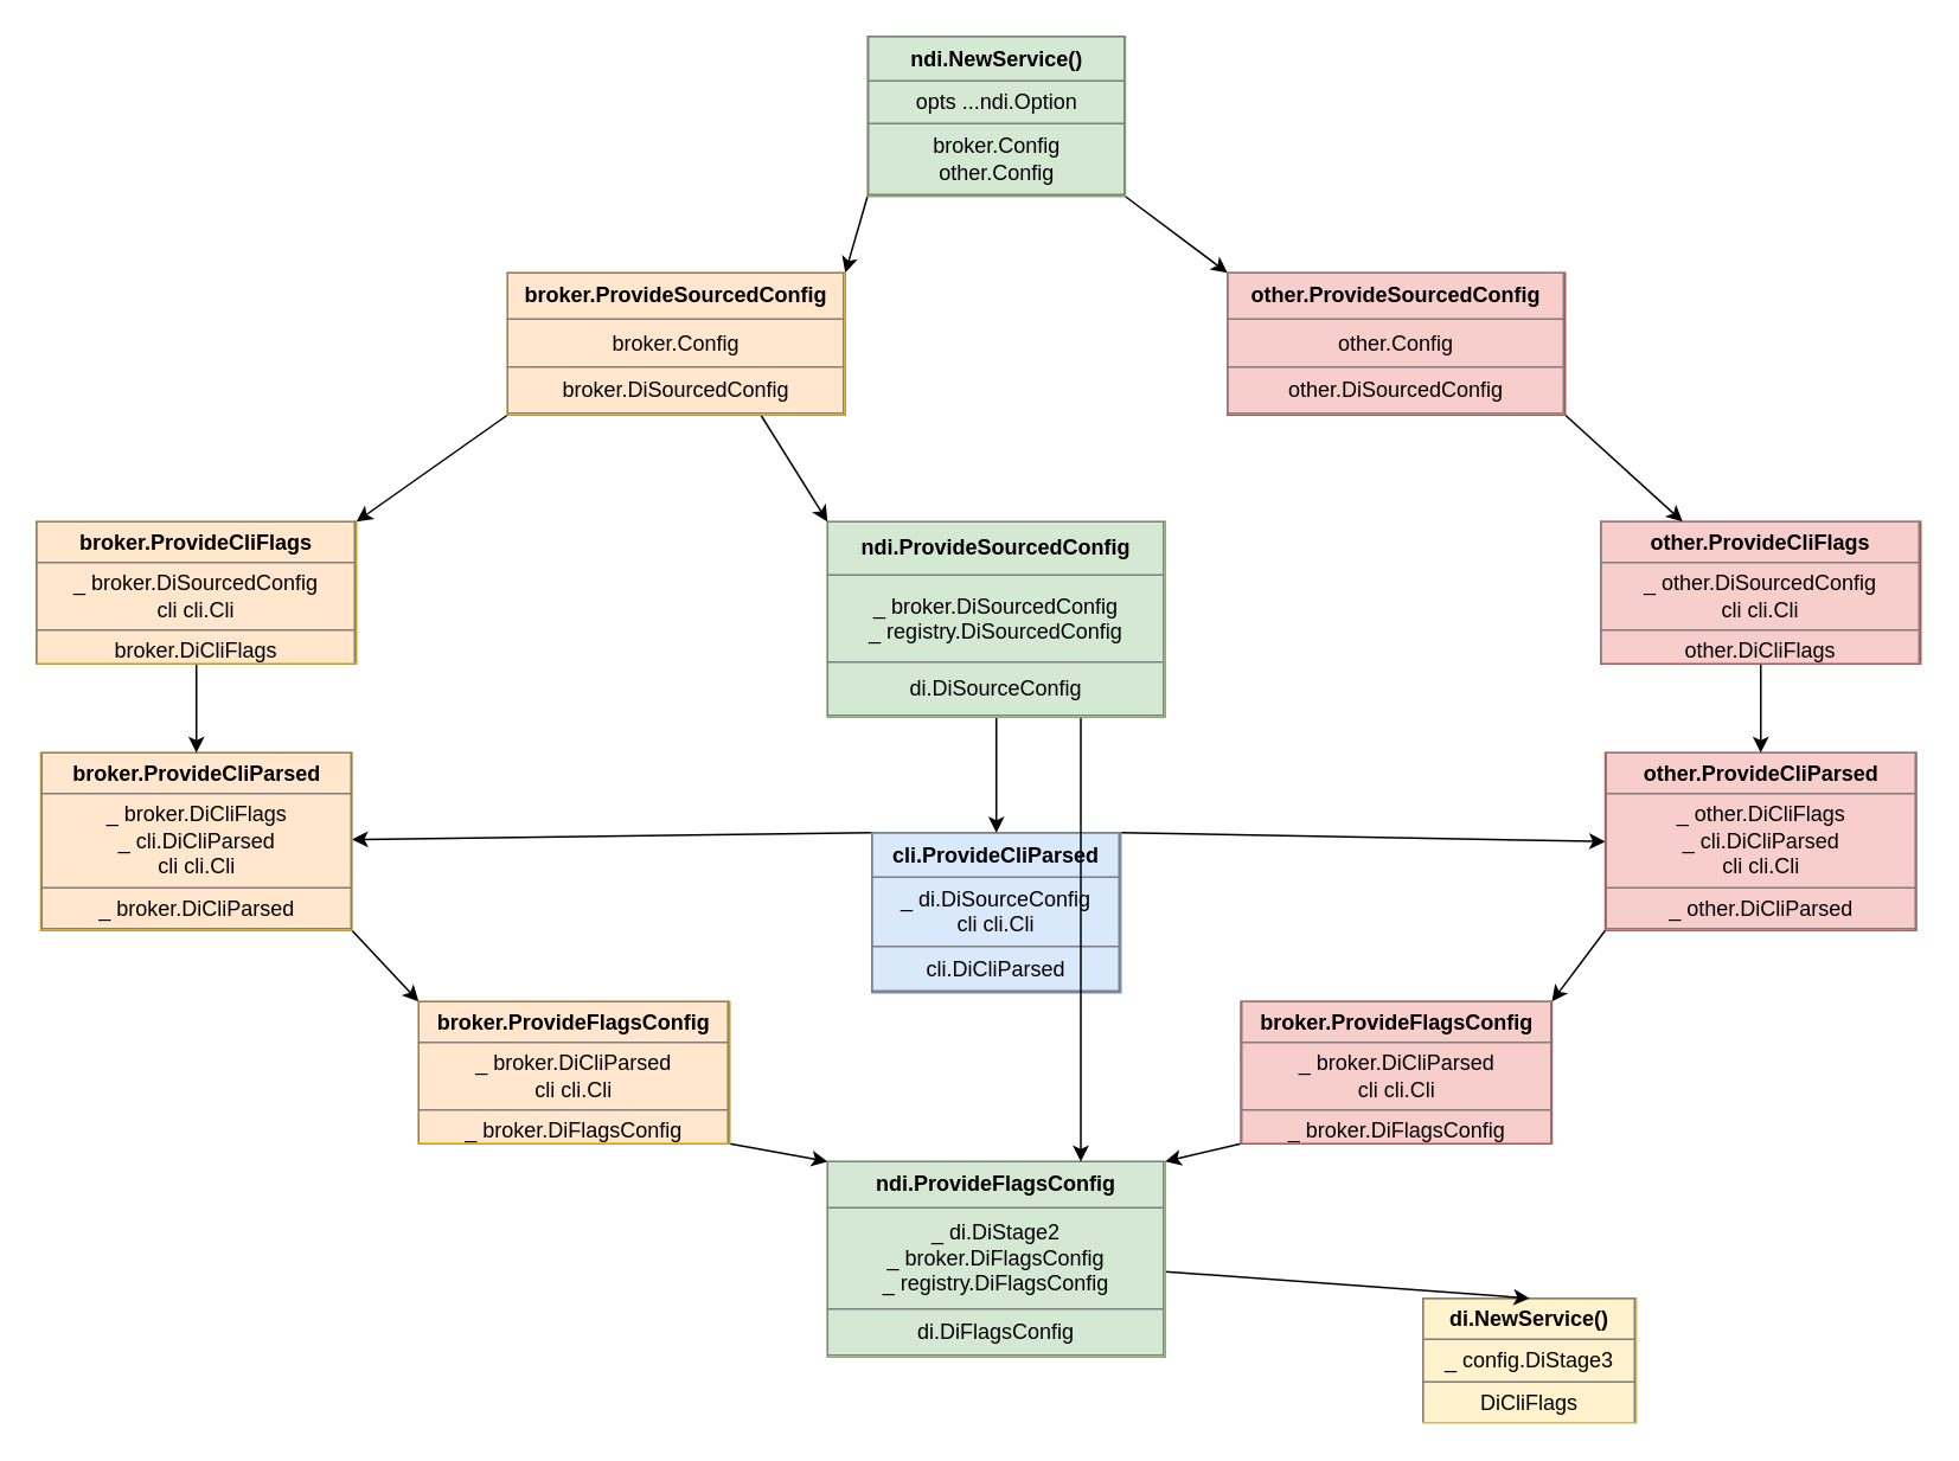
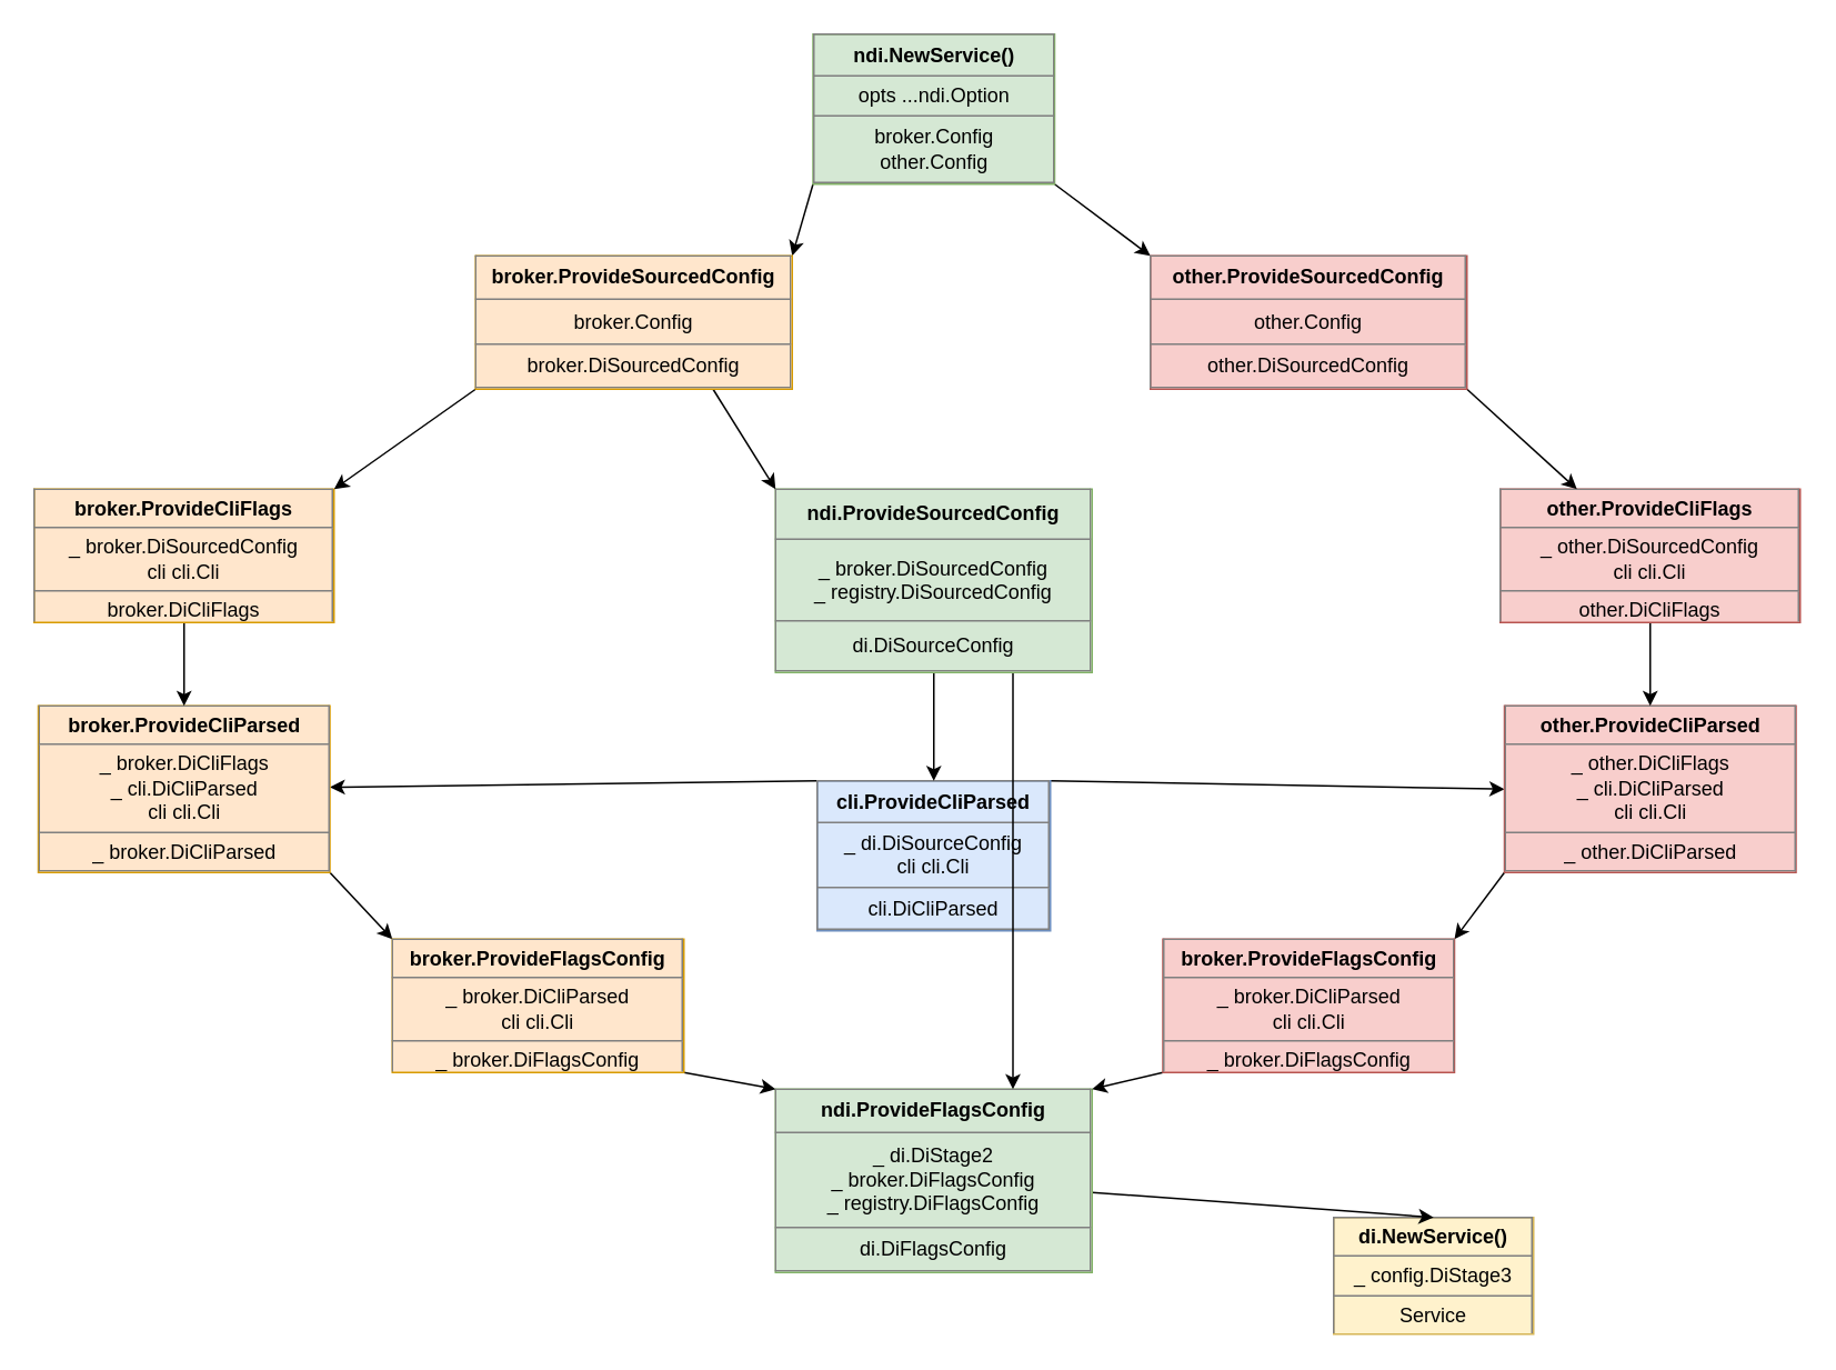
  <mxCell id="0" />
  <mxCell id="1" parent="0" />
- <mxCell id="2" value="&lt;table border=&quot;1&quot; width=&quot;100%&quot; height=&quot;100%&quot; cellpadding=&quot;4&quot; style=&quot;width:100%;height:100%;border-collapse:collapse;&quot;&gt;&lt;tbody&gt;&lt;tr&gt;&lt;th align=&quot;center&quot;&gt;&lt;b&gt;di.NewService()&lt;/b&gt;&lt;/th&gt;&lt;/tr&gt;&lt;tr&gt;&lt;td align=&quot;center&quot;&gt;_ config.DiStage3&lt;br&gt;&lt;/td&gt;&lt;/tr&gt;&lt;tr&gt;&lt;td align=&quot;center&quot;&gt;DiCliFlags&lt;br&gt;&lt;/td&gt;&lt;/tr&gt;&lt;/tbody&gt;&lt;/table&gt;" style="text;html=1;strokeColor=#d6b656;fillColor=#fff2cc;overflow=fill;" parent="1" vertex="1"><mxGeometry x="800" y="730" width="120" height="70" as="geometry" /></mxCell>
+ <mxCell id="2" value="&lt;table border=&quot;1&quot; width=&quot;100%&quot; height=&quot;100%&quot; cellpadding=&quot;4&quot; style=&quot;width:100%;height:100%;border-collapse:collapse;&quot;&gt;&lt;tbody&gt;&lt;tr&gt;&lt;th align=&quot;center&quot;&gt;&lt;b&gt;di.NewService()&lt;/b&gt;&lt;/th&gt;&lt;/tr&gt;&lt;tr&gt;&lt;td align=&quot;center&quot;&gt;_ config.DiStage3&lt;br&gt;&lt;/td&gt;&lt;/tr&gt;&lt;tr&gt;&lt;td align=&quot;center&quot;&gt;Service&lt;br&gt;&lt;/td&gt;&lt;/tr&gt;&lt;/tbody&gt;&lt;/table&gt;" style="text;html=1;strokeColor=#d6b656;fillColor=#fff2cc;overflow=fill;" parent="1" vertex="1"><mxGeometry x="800" y="730" width="120" height="70" as="geometry" /></mxCell>
  <mxCell id="3" style="edgeStyle=none;html=1;exitX=0;exitY=1;exitDx=0;exitDy=0;entryX=1;entryY=0;entryDx=0;entryDy=0;startArrow=none;startFill=0;endArrow=classic;endFill=1;" parent="1" source="5" target="22" edge="1"><mxGeometry relative="1" as="geometry" /></mxCell>
  <mxCell id="4" style="edgeStyle=none;html=1;exitX=1;exitY=1;exitDx=0;exitDy=0;entryX=0;entryY=0;entryDx=0;entryDy=0;startArrow=none;startFill=0;endArrow=classic;endFill=1;" parent="1" source="5" target="30" edge="1"><mxGeometry relative="1" as="geometry" /></mxCell>
  <mxCell id="5" value="&lt;table border=&quot;1&quot; width=&quot;100%&quot; height=&quot;100%&quot; cellpadding=&quot;4&quot; style=&quot;width: 100%; height: 100%; border-collapse: collapse;&quot;&gt;&lt;tbody&gt;&lt;tr&gt;&lt;th align=&quot;center&quot;&gt;&lt;b&gt;ndi.NewService()&lt;/b&gt;&lt;/th&gt;&lt;/tr&gt;&lt;tr&gt;&lt;td align=&quot;center&quot;&gt;opts ...ndi.Option&lt;/td&gt;&lt;/tr&gt;&lt;tr&gt;&lt;td align=&quot;center&quot;&gt;broker.Config&lt;br&gt;other.Config&lt;/td&gt;&lt;/tr&gt;&lt;/tbody&gt;&lt;/table&gt;" style="text;html=1;strokeColor=#82b366;fillColor=#d5e8d4;overflow=fill;" parent="1" vertex="1"><mxGeometry x="487.5" y="20" width="145" height="90" as="geometry" /></mxCell>
  <mxCell id="6" style="edgeStyle=none;html=1;exitX=0;exitY=0;exitDx=0;exitDy=0;startArrow=none;startFill=0;endArrow=classic;endFill=1;" parent="1" source="8" target="12" edge="1"><mxGeometry relative="1" as="geometry" /></mxCell>
  <mxCell id="7" style="edgeStyle=none;html=1;exitX=1;exitY=0;exitDx=0;exitDy=0;entryX=0;entryY=0.5;entryDx=0;entryDy=0;startArrow=none;startFill=0;endArrow=classic;endFill=1;" parent="1" source="8" target="24" edge="1"><mxGeometry relative="1" as="geometry" /></mxCell>
  <mxCell id="8" value="&lt;table border=&quot;1&quot; width=&quot;100%&quot; height=&quot;100%&quot; cellpadding=&quot;4&quot; style=&quot;width: 100%; height: 100%; border-collapse: collapse;&quot;&gt;&lt;tbody&gt;&lt;tr&gt;&lt;th align=&quot;center&quot;&gt;cli.ProvideCliParsed&lt;/th&gt;&lt;/tr&gt;&lt;tr&gt;&lt;td align=&quot;center&quot;&gt;_ di.DiSourceConfig&lt;br&gt;cli cli.Cli&lt;br&gt;&lt;/td&gt;&lt;/tr&gt;&lt;tr&gt;&lt;td align=&quot;center&quot;&gt;cli.DiCliParsed&lt;br&gt;&lt;/td&gt;&lt;/tr&gt;&lt;/tbody&gt;&lt;/table&gt;" style="text;html=1;strokeColor=#6c8ebf;fillColor=#dae8fc;overflow=fill;" parent="1" vertex="1"><mxGeometry x="490" y="468" width="140" height="90" as="geometry" /></mxCell>
  <mxCell id="9" style="edgeStyle=none;html=1;entryX=0.5;entryY=0;entryDx=0;entryDy=0;startArrow=none;startFill=0;endArrow=classic;endFill=1;" parent="1" source="10" target="2" edge="1"><mxGeometry relative="1" as="geometry" /></mxCell>
  <mxCell id="10" value="&lt;table border=&quot;1&quot; width=&quot;100%&quot; height=&quot;100%&quot; cellpadding=&quot;4&quot; style=&quot;width: 100%; height: 100%; border-collapse: collapse;&quot;&gt;&lt;tbody&gt;&lt;tr&gt;&lt;th align=&quot;center&quot;&gt;ndi.ProvideFlagsConfig&lt;/th&gt;&lt;/tr&gt;&lt;tr&gt;&lt;td align=&quot;center&quot;&gt;_ di.DiStage2&lt;br&gt;_ broker.DiFlagsConfig&lt;br&gt;_ registry.DiFlagsConfig&lt;br&gt;&lt;/td&gt;&lt;/tr&gt;&lt;tr&gt;&lt;td align=&quot;center&quot;&gt;di.DiFlagsConfig&lt;br&gt;&lt;/td&gt;&lt;/tr&gt;&lt;/tbody&gt;&lt;/table&gt;" style="text;html=1;strokeColor=#82b366;fillColor=#d5e8d4;overflow=fill;" parent="1" vertex="1"><mxGeometry x="465" y="653" width="190" height="110" as="geometry" /></mxCell>
  <mxCell id="11" style="edgeStyle=none;html=1;exitX=1;exitY=1;exitDx=0;exitDy=0;entryX=0;entryY=0;entryDx=0;entryDy=0;startArrow=none;startFill=0;endArrow=classic;endFill=1;" parent="1" source="12" target="19" edge="1"><mxGeometry relative="1" as="geometry" /></mxCell>
  <mxCell id="12" value="&lt;table border=&quot;1&quot; width=&quot;100%&quot; height=&quot;100%&quot; cellpadding=&quot;4&quot; style=&quot;width: 100%; height: 100%; border-collapse: collapse;&quot;&gt;&lt;tbody&gt;&lt;tr&gt;&lt;th align=&quot;center&quot;&gt;broker.ProvideCliParsed&lt;/th&gt;&lt;/tr&gt;&lt;tr&gt;&lt;td align=&quot;center&quot;&gt;_ broker.DiCliFlags&lt;br&gt;_ cli.DiCliParsed&lt;br&gt;cli cli.Cli&lt;/td&gt;&lt;/tr&gt;&lt;tr&gt;&lt;td align=&quot;center&quot;&gt;_ broker.DiCliParsed&lt;br&gt;&lt;/td&gt;&lt;/tr&gt;&lt;/tbody&gt;&lt;/table&gt;" style="text;html=1;strokeColor=#d79b00;fillColor=#ffe6cc;overflow=fill;" parent="1" vertex="1"><mxGeometry x="22.5" y="423" width="175" height="100" as="geometry" /></mxCell>
  <mxCell id="13" style="edgeStyle=none;html=1;exitX=0.5;exitY=1;exitDx=0;exitDy=0;entryX=0.5;entryY=0;entryDx=0;entryDy=0;startArrow=none;startFill=0;endArrow=classic;endFill=1;" parent="1" source="14" target="12" edge="1"><mxGeometry relative="1" as="geometry" /></mxCell>
  <mxCell id="14" value="&lt;table border=&quot;1&quot; width=&quot;100%&quot; height=&quot;100%&quot; cellpadding=&quot;4&quot; style=&quot;width: 100%; height: 100%; border-collapse: collapse;&quot;&gt;&lt;tbody&gt;&lt;tr&gt;&lt;th align=&quot;center&quot;&gt;broker.ProvideCliFlags&lt;/th&gt;&lt;/tr&gt;&lt;tr&gt;&lt;td align=&quot;center&quot;&gt;_ broker.DiSourcedConfig&lt;br&gt;cli cli.Cli&lt;/td&gt;&lt;/tr&gt;&lt;tr&gt;&lt;td align=&quot;center&quot;&gt;broker.DiCliFlags&lt;br&gt;&lt;/td&gt;&lt;/tr&gt;&lt;/tbody&gt;&lt;/table&gt;" style="text;html=1;strokeColor=#d79b00;fillColor=#ffe6cc;overflow=fill;" parent="1" vertex="1"><mxGeometry y="293" width="180" height="80" as="geometry" x="20" /></mxCell>
  <mxCell id="15" style="edgeStyle=none;html=1;exitX=0.5;exitY=1;exitDx=0;exitDy=0;startArrow=none;startFill=0;endArrow=classic;endFill=1;" parent="1" source="17" target="8" edge="1"><mxGeometry relative="1" as="geometry" /></mxCell>
  <mxCell id="16" style="edgeStyle=none;html=1;exitX=0.75;exitY=1;exitDx=0;exitDy=0;entryX=0.75;entryY=0;entryDx=0;entryDy=0;startArrow=none;startFill=0;endArrow=classic;endFill=1;" parent="1" source="17" target="10" edge="1"><mxGeometry relative="1" as="geometry" /></mxCell>
  <mxCell id="17" value="&lt;table border=&quot;1&quot; width=&quot;100%&quot; height=&quot;100%&quot; cellpadding=&quot;4&quot; style=&quot;width: 100%; height: 100%; border-collapse: collapse;&quot;&gt;&lt;tbody&gt;&lt;tr&gt;&lt;th align=&quot;center&quot;&gt;ndi.ProvideSourcedConfig&lt;/th&gt;&lt;/tr&gt;&lt;tr&gt;&lt;td align=&quot;center&quot;&gt;_ broker.DiSourcedConfig&lt;br&gt;_ registry.DiSourcedConfig&lt;br&gt;&lt;/td&gt;&lt;/tr&gt;&lt;tr&gt;&lt;td align=&quot;center&quot;&gt;di.DiSourceConfig&lt;br&gt;&lt;/td&gt;&lt;/tr&gt;&lt;/tbody&gt;&lt;/table&gt;" style="text;html=1;strokeColor=#82b366;fillColor=#d5e8d4;overflow=fill;" parent="1" vertex="1"><mxGeometry x="465" y="293" width="190" height="110" as="geometry" /></mxCell>
  <mxCell id="18" style="edgeStyle=none;html=1;exitX=1;exitY=1;exitDx=0;exitDy=0;entryX=0;entryY=0;entryDx=0;entryDy=0;startArrow=none;startFill=0;endArrow=classic;endFill=1;" parent="1" source="19" target="10" edge="1"><mxGeometry relative="1" as="geometry" /></mxCell>
  <mxCell id="19" value="&lt;table border=&quot;1&quot; width=&quot;100%&quot; height=&quot;100%&quot; cellpadding=&quot;4&quot; style=&quot;width: 100%; height: 100%; border-collapse: collapse;&quot;&gt;&lt;tbody&gt;&lt;tr&gt;&lt;th align=&quot;center&quot;&gt;broker.ProvideFlagsConfig&lt;/th&gt;&lt;/tr&gt;&lt;tr&gt;&lt;td align=&quot;center&quot;&gt;_ broker.DiCliParsed&lt;br&gt;cli cli.Cli&lt;/td&gt;&lt;/tr&gt;&lt;tr&gt;&lt;td align=&quot;center&quot;&gt;_ broker.DiFlagsConfig&lt;br&gt;&lt;/td&gt;&lt;/tr&gt;&lt;/tbody&gt;&lt;/table&gt;" style="text;html=1;strokeColor=#d79b00;fillColor=#ffe6cc;overflow=fill;" parent="1" vertex="1"><mxGeometry x="235" y="563" width="175" height="80" as="geometry" /></mxCell>
  <mxCell id="20" style="edgeStyle=none;html=1;exitX=0.75;exitY=1;exitDx=0;exitDy=0;entryX=0;entryY=0;entryDx=0;entryDy=0;startArrow=none;startFill=0;endArrow=classic;endFill=1;" parent="1" source="22" target="17" edge="1"><mxGeometry relative="1" as="geometry" /></mxCell>
  <mxCell id="21" style="edgeStyle=none;html=1;exitX=0;exitY=1;exitDx=0;exitDy=0;entryX=1;entryY=0;entryDx=0;entryDy=0;startArrow=none;startFill=0;endArrow=classic;endFill=1;" parent="1" source="22" target="14" edge="1"><mxGeometry relative="1" as="geometry" /></mxCell>
  <mxCell id="22" value="&lt;table border=&quot;1&quot; width=&quot;100%&quot; height=&quot;100%&quot; cellpadding=&quot;4&quot; style=&quot;width: 100%; height: 100%; border-collapse: collapse;&quot;&gt;&lt;tbody&gt;&lt;tr&gt;&lt;th align=&quot;center&quot;&gt;broker.ProvideSourcedConfig&lt;/th&gt;&lt;/tr&gt;&lt;tr&gt;&lt;td align=&quot;center&quot;&gt;broker.Config&lt;/td&gt;&lt;/tr&gt;&lt;tr&gt;&lt;td align=&quot;center&quot;&gt;broker.DiSourcedConfig&lt;br&gt;&lt;/td&gt;&lt;/tr&gt;&lt;/tbody&gt;&lt;/table&gt;" style="text;html=1;strokeColor=#d79b00;fillColor=#ffe6cc;overflow=fill;" parent="1" vertex="1"><mxGeometry x="285" y="153" width="190" height="80" as="geometry" /></mxCell>
  <mxCell id="23" style="edgeStyle=none;html=1;exitX=0;exitY=1;exitDx=0;exitDy=0;entryX=1;entryY=0;entryDx=0;entryDy=0;startArrow=none;startFill=0;endArrow=classic;endFill=1;" parent="1" source="24" target="28" edge="1"><mxGeometry relative="1" as="geometry" /></mxCell>
  <mxCell id="24" value="&lt;table border=&quot;1&quot; width=&quot;100%&quot; height=&quot;100%&quot; cellpadding=&quot;4&quot; style=&quot;width: 100%; height: 100%; border-collapse: collapse;&quot;&gt;&lt;tbody&gt;&lt;tr&gt;&lt;th align=&quot;center&quot;&gt;other.ProvideCliParsed&lt;/th&gt;&lt;/tr&gt;&lt;tr&gt;&lt;td align=&quot;center&quot;&gt;_ other.DiCliFlags&lt;br&gt;_ cli.DiCliParsed&lt;br&gt;cli cli.Cli&lt;/td&gt;&lt;/tr&gt;&lt;tr&gt;&lt;td align=&quot;center&quot;&gt;_ other.DiCliParsed&lt;br&gt;&lt;/td&gt;&lt;/tr&gt;&lt;/tbody&gt;&lt;/table&gt;" style="text;html=1;strokeColor=#b85450;fillColor=#f8cecc;overflow=fill;" parent="1" vertex="1"><mxGeometry x="902.5" y="423" width="175" height="100" as="geometry" /></mxCell>
  <mxCell id="25" style="edgeStyle=none;html=1;exitX=0.5;exitY=1;exitDx=0;exitDy=0;entryX=0.5;entryY=0;entryDx=0;entryDy=0;startArrow=none;startFill=0;endArrow=classic;endFill=1;" parent="1" source="26" target="24" edge="1"><mxGeometry relative="1" as="geometry" /></mxCell>
  <mxCell id="26" value="&lt;table border=&quot;1&quot; width=&quot;100%&quot; height=&quot;100%&quot; cellpadding=&quot;4&quot; style=&quot;width: 100%; height: 100%; border-collapse: collapse;&quot;&gt;&lt;tbody&gt;&lt;tr&gt;&lt;th align=&quot;center&quot;&gt;other.ProvideCliFlags&lt;/th&gt;&lt;/tr&gt;&lt;tr&gt;&lt;td align=&quot;center&quot;&gt;_ other.DiSourcedConfig&lt;br&gt;cli cli.Cli&lt;/td&gt;&lt;/tr&gt;&lt;tr&gt;&lt;td align=&quot;center&quot;&gt;other.DiCliFlags&lt;br&gt;&lt;/td&gt;&lt;/tr&gt;&lt;/tbody&gt;&lt;/table&gt;" style="text;html=1;strokeColor=#b85450;fillColor=#f8cecc;overflow=fill;" parent="1" vertex="1"><mxGeometry x="900" y="293" width="180" height="80" as="geometry" /></mxCell>
  <mxCell id="27" style="edgeStyle=none;html=1;exitX=0;exitY=1;exitDx=0;exitDy=0;entryX=1;entryY=0;entryDx=0;entryDy=0;startArrow=none;startFill=0;endArrow=classic;endFill=1;" parent="1" source="28" target="10" edge="1"><mxGeometry relative="1" as="geometry" /></mxCell>
  <mxCell id="28" value="&lt;table border=&quot;1&quot; width=&quot;100%&quot; height=&quot;100%&quot; cellpadding=&quot;4&quot; style=&quot;width: 100%; height: 100%; border-collapse: collapse;&quot;&gt;&lt;tbody&gt;&lt;tr&gt;&lt;th align=&quot;center&quot;&gt;broker.ProvideFlagsConfig&lt;/th&gt;&lt;/tr&gt;&lt;tr&gt;&lt;td align=&quot;center&quot;&gt;_ broker.DiCliParsed&lt;br&gt;cli cli.Cli&lt;/td&gt;&lt;/tr&gt;&lt;tr&gt;&lt;td align=&quot;center&quot;&gt;_ broker.DiFlagsConfig&lt;br&gt;&lt;/td&gt;&lt;/tr&gt;&lt;/tbody&gt;&lt;/table&gt;" style="text;html=1;strokeColor=#b85450;fillColor=#f8cecc;overflow=fill;" parent="1" vertex="1"><mxGeometry x="697.5" y="563" width="175" height="80" as="geometry" /></mxCell>
  <mxCell id="29" style="edgeStyle=none;html=1;exitX=1;exitY=1;exitDx=0;exitDy=0;startArrow=none;startFill=0;endArrow=classic;endFill=1;" parent="1" source="30" target="26" edge="1"><mxGeometry relative="1" as="geometry" /></mxCell>
  <mxCell id="30" value="&lt;table border=&quot;1&quot; width=&quot;100%&quot; height=&quot;100%&quot; cellpadding=&quot;4&quot; style=&quot;width: 100%; height: 100%; border-collapse: collapse;&quot;&gt;&lt;tbody&gt;&lt;tr&gt;&lt;th align=&quot;center&quot;&gt;other.ProvideSourcedConfig&lt;/th&gt;&lt;/tr&gt;&lt;tr&gt;&lt;td align=&quot;center&quot;&gt;other.Config&lt;/td&gt;&lt;/tr&gt;&lt;tr&gt;&lt;td align=&quot;center&quot;&gt;other.DiSourcedConfig&lt;br&gt;&lt;/td&gt;&lt;/tr&gt;&lt;/tbody&gt;&lt;/table&gt;" style="text;html=1;strokeColor=#b85450;fillColor=#f8cecc;overflow=fill;" parent="1" vertex="1"><mxGeometry x="690" y="153" width="190" height="80" as="geometry" /></mxCell>
